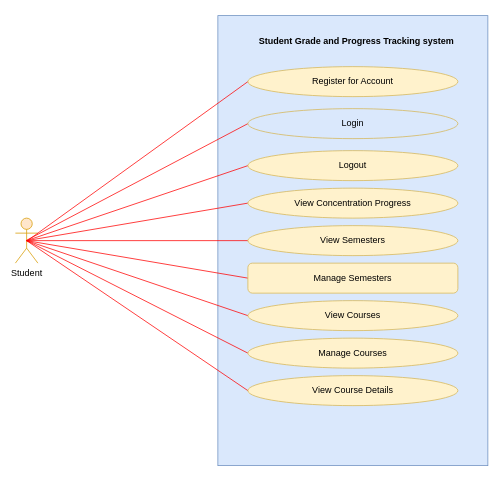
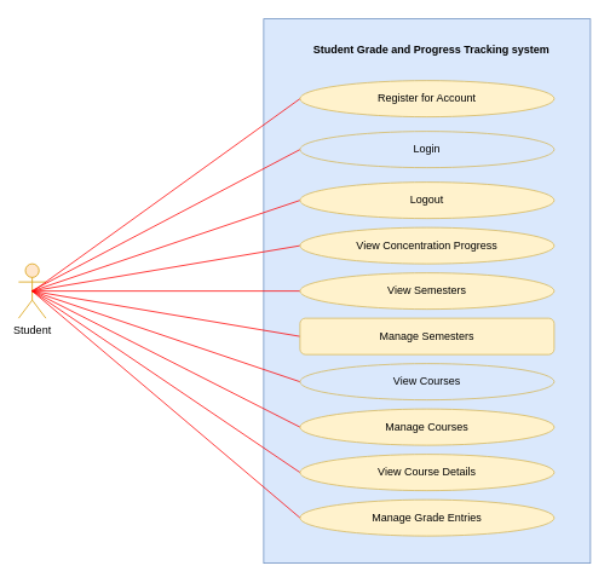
  <mxCell id="0" />
  <mxCell id="1" parent="0" />
  <mxCell id="2" value="" style="html=1;fillColor=#dae8fc;strokeColor=#6c8ebf;" parent="1" vertex="1"><mxGeometry x="290" y="20" width="360" height="600" as="geometry" /></mxCell>
  <mxCell id="3" value="Student" style="shape=umlActor;verticalLabelPosition=bottom;labelBackgroundColor=none;verticalAlign=top;html=1;fillColor=#ffe6cc;strokeColor=#d79b00;" parent="1" vertex="1"><mxGeometry x="20" y="290" width="30" height="60" as="geometry" /></mxCell>
  <mxCell id="4" value="Student Grade and Progress Tracking system" style="text;align=center;fontStyle=1;verticalAlign=middle;spacingLeft=3;spacingRight=3;strokeColor=none;rotatable=0;points=[[0,0.5],[1,0.5]];portConstraint=eastwest;" parent="1" vertex="1"><mxGeometry x="435" y="40" width="80" height="26" as="geometry" /></mxCell>
  <mxCell id="5" value="" style="endArrow=none;html=1;exitX=0.508;exitY=0.511;exitDx=0;exitDy=0;exitPerimeter=0;entryX=0;entryY=0.5;entryDx=0;entryDy=0;fillColor=#f8cecc;strokeColor=#FF0000;" parent="1" source="3" target="22" edge="1"><mxGeometry width="50" height="50" relative="1" as="geometry"><mxPoint x="180" y="260" as="sourcePoint" /><mxPoint x="230" y="210" as="targetPoint" /></mxGeometry></mxCell>
  <mxCell id="6" value="" style="endArrow=none;html=1;exitX=0.505;exitY=0.49;exitDx=0;exitDy=0;exitPerimeter=0;entryX=0;entryY=0.5;entryDx=0;entryDy=0;fillColor=#f8cecc;strokeColor=#FF0000;" parent="1" source="3" target="23" edge="1"><mxGeometry width="50" height="50" relative="1" as="geometry"><mxPoint x="190" y="270" as="sourcePoint" /><mxPoint x="240" y="220" as="targetPoint" /></mxGeometry></mxCell>
  <mxCell id="7" value="" style="endArrow=none;html=1;exitX=0.5;exitY=0.5;exitDx=0;exitDy=0;exitPerimeter=0;entryX=0;entryY=0.5;entryDx=0;entryDy=0;fillColor=#f8cecc;strokeColor=#FF0000;" parent="1" source="3" target="24" edge="1"><mxGeometry width="50" height="50" relative="1" as="geometry"><mxPoint x="200" y="280" as="sourcePoint" /><mxPoint x="250" y="230" as="targetPoint" /></mxGeometry></mxCell>
  <mxCell id="8" value="" style="endArrow=none;html=1;exitX=0.5;exitY=0.5;exitDx=0;exitDy=0;exitPerimeter=0;entryX=0;entryY=0.5;entryDx=0;entryDy=0;fillColor=#f8cecc;strokeColor=#FF0000;" parent="1" source="3" target="15" edge="1"><mxGeometry width="50" height="50" relative="1" as="geometry"><mxPoint x="150" y="90" as="sourcePoint" /><mxPoint x="260" y="240" as="targetPoint" /></mxGeometry></mxCell>
  <mxCell id="9" value="" style="endArrow=none;html=1;exitX=0.5;exitY=0.5;exitDx=0;exitDy=0;exitPerimeter=0;entryX=0;entryY=0.5;entryDx=0;entryDy=0;fillColor=#f8cecc;strokeColor=#FF0000;" parent="1" source="3" target="16" edge="1"><mxGeometry width="50" height="50" relative="1" as="geometry"><mxPoint x="220" y="300" as="sourcePoint" /><mxPoint x="270" y="250" as="targetPoint" /></mxGeometry></mxCell>
  <mxCell id="10" value="" style="endArrow=none;html=1;exitX=0.5;exitY=0.5;exitDx=0;exitDy=0;exitPerimeter=0;entryX=0;entryY=0.5;entryDx=0;entryDy=0;fillColor=#f8cecc;strokeColor=#FF0000;" parent="1" source="3" target="17" edge="1"><mxGeometry width="50" height="50" relative="1" as="geometry"><mxPoint x="230" y="310" as="sourcePoint" /><mxPoint x="280" y="260" as="targetPoint" /></mxGeometry></mxCell>
  <mxCell id="11" value="" style="endArrow=none;html=1;exitX=0.5;exitY=0.5;exitDx=0;exitDy=0;exitPerimeter=0;entryX=0;entryY=0.5;entryDx=0;entryDy=0;fillColor=#f8cecc;strokeColor=#FF0000;" parent="1" source="3" target="18" edge="1"><mxGeometry width="50" height="50" relative="1" as="geometry"><mxPoint x="240" y="320" as="sourcePoint" /><mxPoint x="290" y="270" as="targetPoint" /></mxGeometry></mxCell>
  <mxCell id="12" value="" style="endArrow=none;html=1;exitX=0.5;exitY=0.5;exitDx=0;exitDy=0;exitPerimeter=0;entryX=0;entryY=0.5;entryDx=0;entryDy=0;fillColor=#f8cecc;strokeColor=#FF0000;" parent="1" source="3" target="19" edge="1"><mxGeometry width="50" height="50" relative="1" as="geometry"><mxPoint x="250" y="330" as="sourcePoint" /><mxPoint x="300" y="280" as="targetPoint" /></mxGeometry></mxCell>
  <mxCell id="13" value="" style="endArrow=none;html=1;exitX=0.5;exitY=0.5;exitDx=0;exitDy=0;exitPerimeter=0;entryX=0;entryY=0.5;entryDx=0;entryDy=0;fillColor=#f8cecc;strokeColor=#FF0000;" parent="1" source="3" target="20" edge="1"><mxGeometry width="50" height="50" relative="1" as="geometry"><mxPoint x="155" y="90" as="sourcePoint" /><mxPoint x="463.45" y="460.14" as="targetPoint" /></mxGeometry></mxCell>
+ <mxCell id="14" value="" style="endArrow=none;html=1;exitX=0.5;exitY=0.5;exitDx=0;exitDy=0;exitPerimeter=0;entryX=0;entryY=0.5;entryDx=0;entryDy=0;fillColor=#f8cecc;strokeColor=#FF0000;" parent="1" source="3" target="21" edge="1"><mxGeometry width="50" height="50" relative="1" as="geometry"><mxPoint x="165" y="100" as="sourcePoint" /><mxPoint x="475.309" y="520.11" as="targetPoint" /></mxGeometry></mxCell>
  <mxCell id="15" value="View Concentration Progress" style="ellipse;whiteSpace=wrap;html=1;fillColor=#fff2cc;strokeColor=#d6b656;" parent="1" vertex="1"><mxGeometry x="330" y="250" width="280" height="40" as="geometry" /></mxCell>
  <mxCell id="16" value="View Semesters&lt;span style=&quot;color: rgb(0 , 0 , 0) ; font-family: &amp;#34;helvetica&amp;#34; , &amp;#34;arial&amp;#34; , sans-serif ; font-size: 0px ; white-space: nowrap&quot;&gt;%3CmxGraphModel%3E%3Croot%3E%3CmxCell%20id%3D%220%22%2F%3E%3CmxCell%20id%3D%221%22%20parent%3D%220%22%2F%3E%3CmxCell%20id%3D%222%22%20value%3D%22View%20Concentration%20Progress%22%20style%3D%22ellipse%3BwhiteSpace%3Dwrap%3Bhtml%3D1%3B%22%20vertex%3D%221%22%20parent%3D%221%22%3E%3CmxGeometry%20x%3D%22240%22%20y%3D%22200%22%20width%3D%22280%22%20height%3D%2240%22%20as%3D%22geometry%22%2F%3E%3C%2FmxCell%3E%3C%2Froot%3E%3C%2FmxGraphModel%3E&lt;/span&gt;" style="ellipse;whiteSpace=wrap;html=1;fillColor=#fff2cc;strokeColor=#d6b656;" parent="1" vertex="1"><mxGeometry x="330" y="300" width="280" height="40" as="geometry" /></mxCell>
  <mxCell id="17" value="Manage Semesters" style="whiteSpace=wrap;html=1;fillColor=#fff2cc;strokeColor=#d6b656;rounded=1;" parent="1" vertex="1"><mxGeometry x="330" y="350" width="280" height="40" as="geometry" /></mxCell>
- <mxCell id="18" value="View Courses" style="ellipse;whiteSpace=wrap;html=1;fillColor=#fff2cc;strokeColor=#d6b656;" parent="1" vertex="1"><mxGeometry x="330" y="400" width="280" height="40" as="geometry" /></mxCell>
+ <mxCell id="18" value="View Courses" style="ellipse;whiteSpace=wrap;html=1;fillColor=#dae8fc;strokeColor=#d6b656;" parent="1" vertex="1"><mxGeometry x="330" y="400" width="280" height="40" as="geometry" /></mxCell>
  <mxCell id="19" value="Manage Courses" style="ellipse;whiteSpace=wrap;html=1;fillColor=#fff2cc;strokeColor=#d6b656;" parent="1" vertex="1"><mxGeometry x="330" y="450" width="280" height="40" as="geometry" /></mxCell>
  <mxCell id="20" value="View Course Details" style="ellipse;whiteSpace=wrap;html=1;labelBackgroundColor=none;fillColor=#fff2cc;strokeColor=#d6b656;" parent="1" vertex="1"><mxGeometry x="330" y="500" width="280" height="40" as="geometry" /></mxCell>
+ <mxCell id="21" value="Manage Grade Entries" style="ellipse;whiteSpace=wrap;html=1;fillColor=#fff2cc;strokeColor=#d6b656;" parent="1" vertex="1"><mxGeometry x="330" y="550" width="280" height="40" as="geometry" /></mxCell>
  <mxCell id="22" value="Register for Account" style="ellipse;whiteSpace=wrap;html=1;fillColor=#fff2cc;strokeColor=#d6b656;" parent="1" vertex="1"><mxGeometry x="330" y="88" width="280" height="40" as="geometry" /></mxCell>
  <mxCell id="23" value="Login" style="ellipse;whiteSpace=wrap;html=1;fillColor=#dae8fc;strokeColor=#d6b656;" parent="1" vertex="1"><mxGeometry x="330" y="144" width="280" height="40" as="geometry" /></mxCell>
  <mxCell id="24" value="Logout" style="ellipse;whiteSpace=wrap;html=1;fillColor=#fff2cc;strokeColor=#d6b656;" parent="1" vertex="1"><mxGeometry x="330" y="200" width="280" height="40" as="geometry" /></mxCell>
